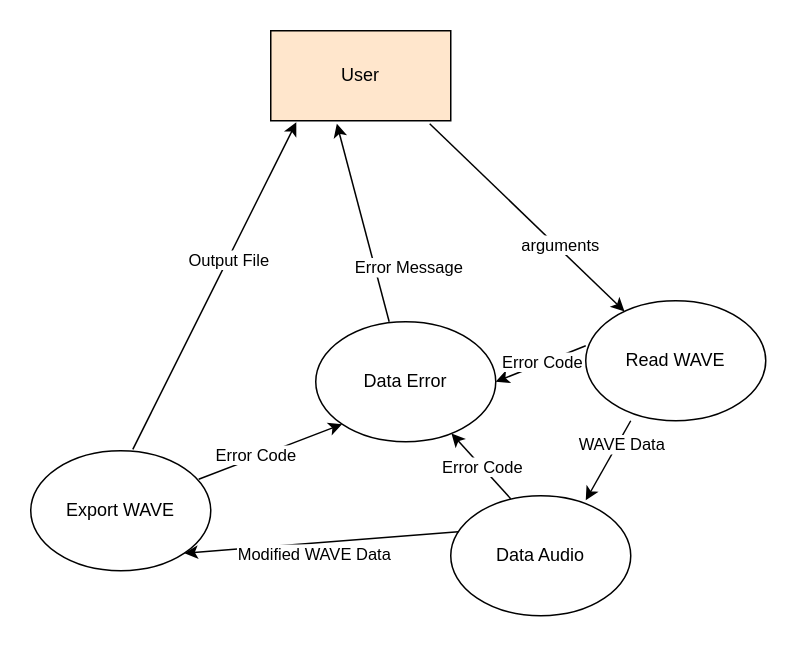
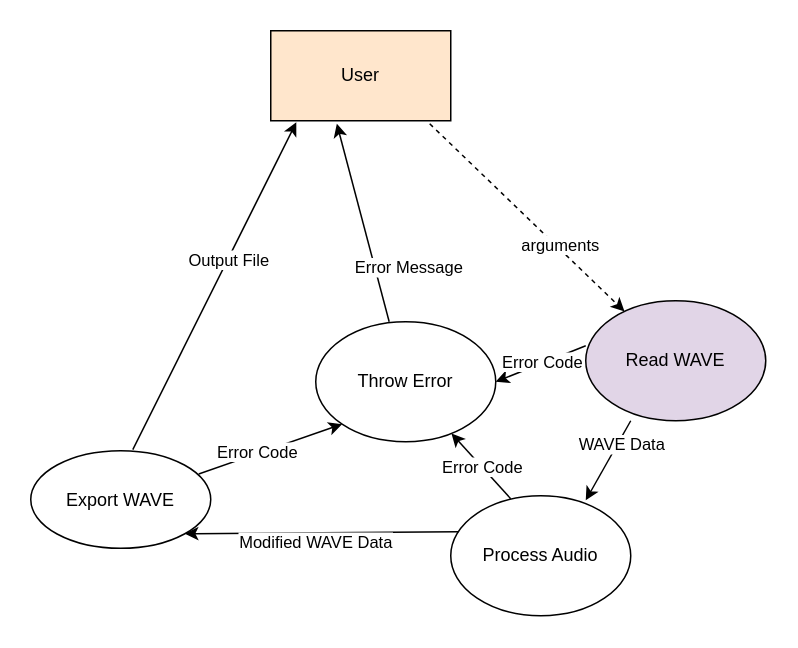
  <mxCell id="0" />
  <mxCell id="1" parent="0" />
  <mxCell id="2" value="User" style="rounded=0;whiteSpace=wrap;html=1;fillColor=#ffe6cc;" parent="1" vertex="1"><mxGeometry x="180" y="20" width="120" height="60" as="geometry" /></mxCell>
- <mxCell id="3" value="Read WAVE" style="ellipse;whiteSpace=wrap;html=1;" parent="1" vertex="1"><mxGeometry x="390" y="200" width="120" height="80" as="geometry" /></mxCell>
- <mxCell id="4" value="Data Audio" style="ellipse;whiteSpace=wrap;html=1;" parent="1" vertex="1"><mxGeometry x="300" y="330" width="120" height="80" as="geometry" /></mxCell>
- <mxCell id="5" value="Export WAVE" style="ellipse;whiteSpace=wrap;html=1;" parent="1" vertex="1"><mxGeometry x="20" y="300" width="120" height="80" as="geometry" /></mxCell>
- <mxCell id="6" value="Data Error" style="ellipse;whiteSpace=wrap;html=1;" parent="1" vertex="1"><mxGeometry x="210" y="214" width="120" height="80" as="geometry" /></mxCell>
- <mxCell id="7" value="" style="endArrow=classic;html=1;exitX=0.883;exitY=1.033;exitDx=0;exitDy=0;exitPerimeter=0;" parent="1" source="2" target="3" edge="1"><mxGeometry width="50" height="50" relative="1" as="geometry"><mxPoint x="320" y="200" as="sourcePoint" /><mxPoint x="370" y="150" as="targetPoint" /></mxGeometry></mxCell>
+ <mxCell id="3" value="Read WAVE" style="ellipse;whiteSpace=wrap;html=1;fillColor=#e1d5e7;" parent="1" vertex="1"><mxGeometry x="390" y="200" width="120" height="80" as="geometry" /></mxCell>
+ <mxCell id="4" value="Process Audio" style="ellipse;whiteSpace=wrap;html=1;" parent="1" vertex="1"><mxGeometry x="300" y="330" width="120" height="80" as="geometry" /></mxCell>
+ <mxCell id="5" value="Export WAVE" style="ellipse;whiteSpace=wrap;html=1;" parent="1" vertex="1"><mxGeometry x="20" y="300" width="120" height="65" as="geometry" /></mxCell>
+ <mxCell id="6" value="Throw Error" style="ellipse;whiteSpace=wrap;html=1;" parent="1" vertex="1"><mxGeometry x="210" y="214" width="120" height="80" as="geometry" /></mxCell>
+ <mxCell id="7" value="" style="endArrow=classic;html=1;exitX=0.883;exitY=1.033;exitDx=0;exitDy=0;exitPerimeter=0;dashed=1;" parent="1" source="2" target="3" edge="1"><mxGeometry width="50" height="50" relative="1" as="geometry"><mxPoint x="320" y="200" as="sourcePoint" /><mxPoint x="370" y="150" as="targetPoint" /></mxGeometry></mxCell>
  <mxCell id="8" value="arguments" style="edgeLabel;html=1;align=center;verticalAlign=middle;resizable=0;points=[];" parent="7" vertex="1" connectable="0"><mxGeometry x="0.424" y="3" relative="1" as="geometry"><mxPoint x="-8.15" y="-5.87" as="offset" /></mxGeometry></mxCell>
  <mxCell id="9" value="" style="endArrow=classic;html=1;exitX=0.25;exitY=1;exitDx=0;exitDy=0;exitPerimeter=0;entryX=0.75;entryY=0.038;entryDx=0;entryDy=0;entryPerimeter=0;" parent="1" source="3" target="4" edge="1"><mxGeometry width="50" height="50" relative="1" as="geometry"><mxPoint x="310" y="300" as="sourcePoint" /><mxPoint x="360" y="250" as="targetPoint" /></mxGeometry></mxCell>
  <mxCell id="10" value="WAVE Data" style="edgeLabel;html=1;align=center;verticalAlign=middle;resizable=0;points=[];" parent="9" vertex="1" connectable="0"><mxGeometry x="-0.43" y="2" relative="1" as="geometry"><mxPoint as="offset" /></mxGeometry></mxCell>
  <mxCell id="11" value="" style="endArrow=classic;html=1;entryX=1;entryY=1;entryDx=0;entryDy=0;exitX=0.042;exitY=0.3;exitDx=0;exitDy=0;exitPerimeter=0;" parent="1" source="4" target="5" edge="1"><mxGeometry width="50" height="50" relative="1" as="geometry"><mxPoint x="250" y="360" as="sourcePoint" /><mxPoint x="300" y="310" as="targetPoint" /></mxGeometry></mxCell>
  <mxCell id="12" value="Modified WAVE Data" style="edgeLabel;html=1;align=center;verticalAlign=middle;resizable=0;points=[];" parent="11" vertex="1" connectable="0"><mxGeometry x="0.241" y="-2" relative="1" as="geometry"><mxPoint x="17.15" y="7.75" as="offset" /></mxGeometry></mxCell>
  <mxCell id="13" value="" style="endArrow=classic;html=1;entryX=0;entryY=1;entryDx=0;entryDy=0;exitX=0.933;exitY=0.238;exitDx=0;exitDy=0;exitPerimeter=0;" parent="1" source="5" target="6" edge="1"><mxGeometry width="50" height="50" relative="1" as="geometry"><mxPoint x="150" y="210" as="sourcePoint" /><mxPoint x="200" y="160" as="targetPoint" /></mxGeometry></mxCell>
  <mxCell id="14" value="Error Code" style="edgeLabel;html=1;align=center;verticalAlign=middle;resizable=0;points=[];" parent="13" vertex="1" connectable="0"><mxGeometry x="-0.199" y="2" relative="1" as="geometry"><mxPoint as="offset" /></mxGeometry></mxCell>
  <mxCell id="15" value="" style="endArrow=classic;html=1;exitX=0.333;exitY=0.025;exitDx=0;exitDy=0;exitPerimeter=0;" parent="1" source="4" target="6" edge="1"><mxGeometry width="50" height="50" relative="1" as="geometry"><mxPoint x="300" y="270" as="sourcePoint" /><mxPoint x="350" y="220" as="targetPoint" /></mxGeometry></mxCell>
  <mxCell id="16" value="Error Code" style="edgeLabel;html=1;align=center;verticalAlign=middle;resizable=0;points=[];" parent="15" vertex="1" connectable="0"><mxGeometry x="0.533" y="-1" relative="1" as="geometry"><mxPoint x="9.53" y="12.01" as="offset" /></mxGeometry></mxCell>
  <mxCell id="17" value="" style="endArrow=classic;html=1;entryX=1;entryY=0.5;entryDx=0;entryDy=0;exitX=0;exitY=0.375;exitDx=0;exitDy=0;exitPerimeter=0;" parent="1" source="3" target="6" edge="1"><mxGeometry width="50" height="50" relative="1" as="geometry"><mxPoint x="200" y="150" as="sourcePoint" /><mxPoint x="250" y="100" as="targetPoint" /></mxGeometry></mxCell>
  <mxCell id="18" value="Error Code" style="edgeLabel;html=1;align=center;verticalAlign=middle;resizable=0;points=[];" parent="17" vertex="1" connectable="0"><mxGeometry x="0.628" y="1" relative="1" as="geometry"><mxPoint x="18.84" y="-10.61" as="offset" /></mxGeometry></mxCell>
  <mxCell id="19" value="" style="endArrow=classic;html=1;entryX=0.367;entryY=1.033;entryDx=0;entryDy=0;entryPerimeter=0;exitX=0.408;exitY=0;exitDx=0;exitDy=0;exitPerimeter=0;" parent="1" source="6" target="2" edge="1"><mxGeometry width="50" height="50" relative="1" as="geometry"><mxPoint x="260" y="210" as="sourcePoint" /><mxPoint x="200" y="40" as="targetPoint" /></mxGeometry></mxCell>
  <mxCell id="20" value="Error Message" style="edgeLabel;html=1;align=center;verticalAlign=middle;resizable=0;points=[];" parent="19" vertex="1" connectable="0"><mxGeometry x="-0.383" y="3" relative="1" as="geometry"><mxPoint x="25.74" y="3.36" as="offset" /></mxGeometry></mxCell>
  <mxCell id="21" value="" style="endArrow=classic;html=1;exitX=0.567;exitY=-0.012;exitDx=0;exitDy=0;exitPerimeter=0;entryX=0.142;entryY=1.017;entryDx=0;entryDy=0;entryPerimeter=0;" parent="1" source="5" target="2" edge="1"><mxGeometry width="50" height="50" relative="1" as="geometry"><mxPoint x="170" y="260" as="sourcePoint" /><mxPoint x="280" y="130" as="targetPoint" /></mxGeometry></mxCell>
  <mxCell id="22" value="Output File" style="edgeLabel;html=1;align=center;verticalAlign=middle;resizable=0;points=[];" parent="21" vertex="1" connectable="0"><mxGeometry x="0.164" relative="1" as="geometry"><mxPoint as="offset" /></mxGeometry></mxCell>
